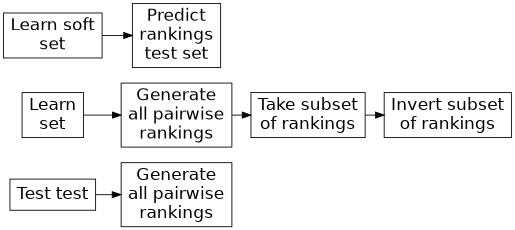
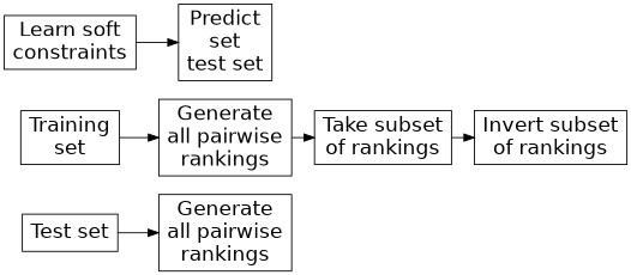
  digraph {
    fontname="DejaVu Sans"
    rankdir=LR
    ranksep=0.3
    node [fontname="DejaVu Sans" fontsize=20 shape=box]
    edge [fontname="DejaVu Sans"]
-   n1 [label="Test test"]
-   n2 [label="Learn\nset"]
+   n1 [label="Test set"]
+   n2 [label="Training\nset"]
    n3 [label="Generate\nall pairwise\nrankings"]
    n4 [label="Generate\nall pairwise\nrankings"]
-   n5 [label="Predict\nrankings\ntest set"]
+   n5 [label="Predict\nset\ntest set"]
    n6 [label="Take subset\nof rankings"]
    n7 [label="Invert subset\nof rankings"]
-   n8 [label="Learn soft\nset"]
+   n8 [label="Learn soft\nconstraints"]
    subgraph sub_1 {
      rank=same
      n1
      n2
    }
    subgraph sub_2 {
      rank=same
      n3
      n4
    }
    subgraph sub_3 {
      rank=same
      n5
    }
    n1 -> n4
    n2 -> n3
    n3 -> n6
    n6 -> n7
    n8 -> n5
  }
